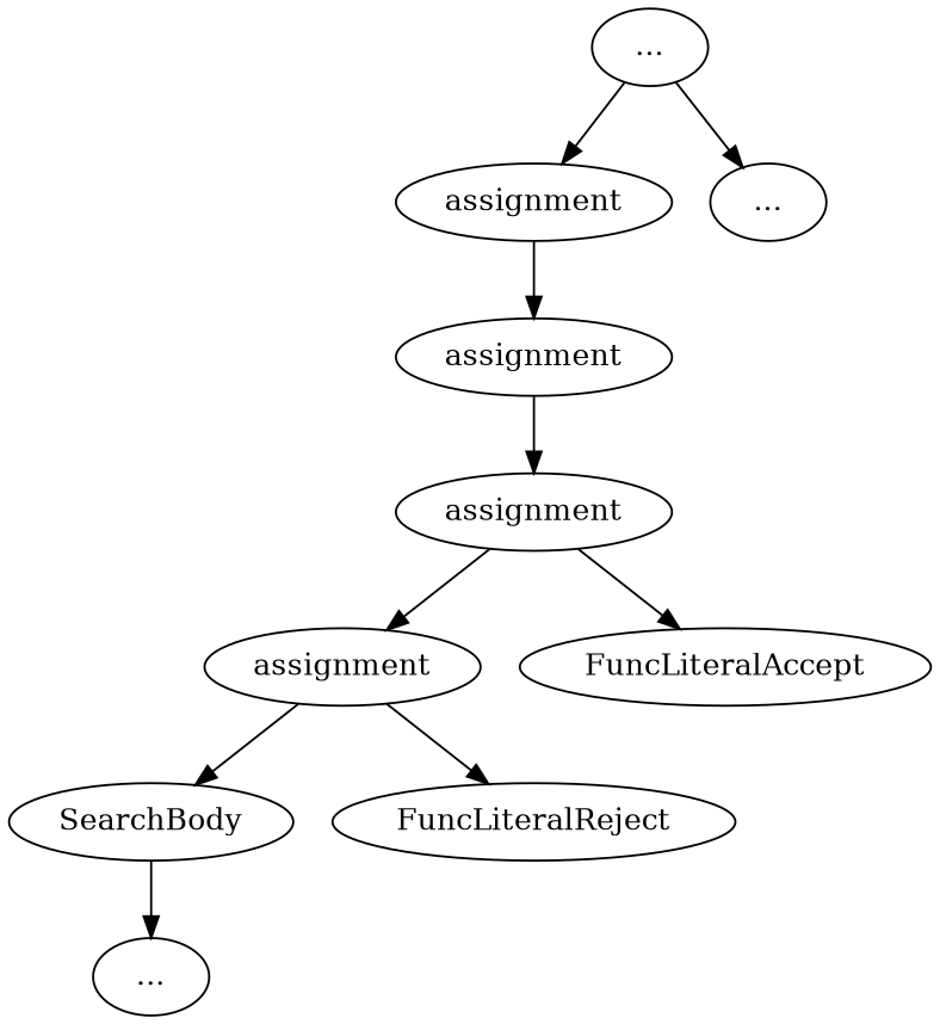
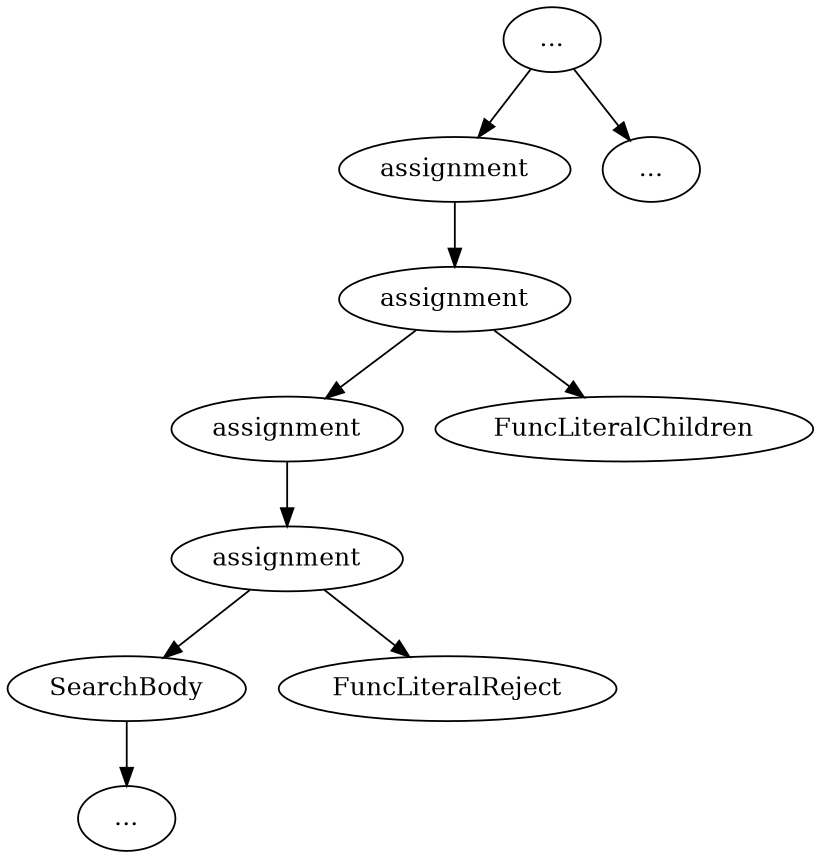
  digraph {
    n1 [label="..."]
    assignment
    "..."
    n4 [label=assignment]
    n5 [label=assignment]
+   FuncLiteralChildren
    n7 [label="..."]
    SearchBody
    n9 [label=assignment]
-   FuncLiteralAccept
    FuncLiteralReject
    n1 -> assignment
    n1 -> "..."
    assignment -> n4
    n4 -> n5
+   n4 -> FuncLiteralChildren
    n5 -> n9
-   n5 -> FuncLiteralAccept
    SearchBody -> n7
    n9 -> SearchBody
    n9 -> FuncLiteralReject
  }
